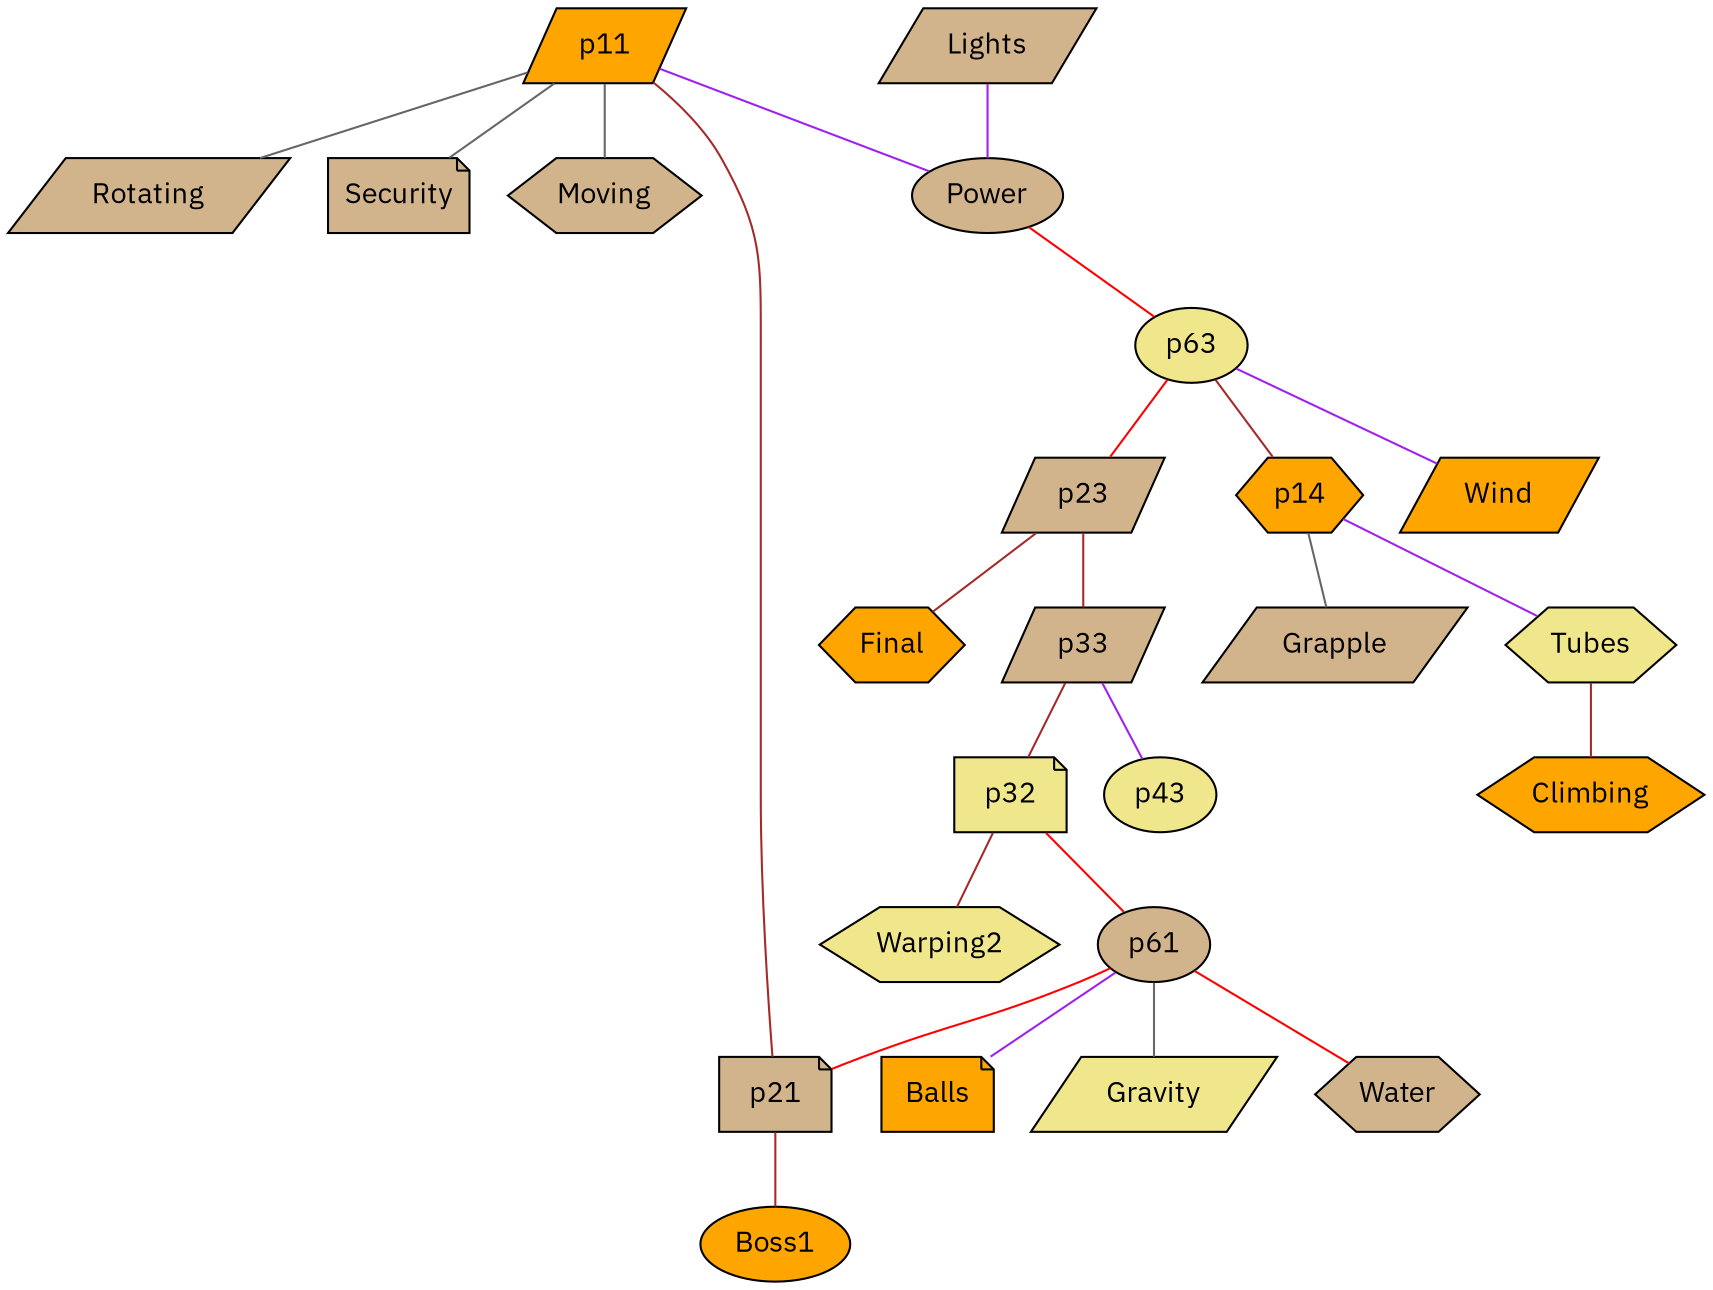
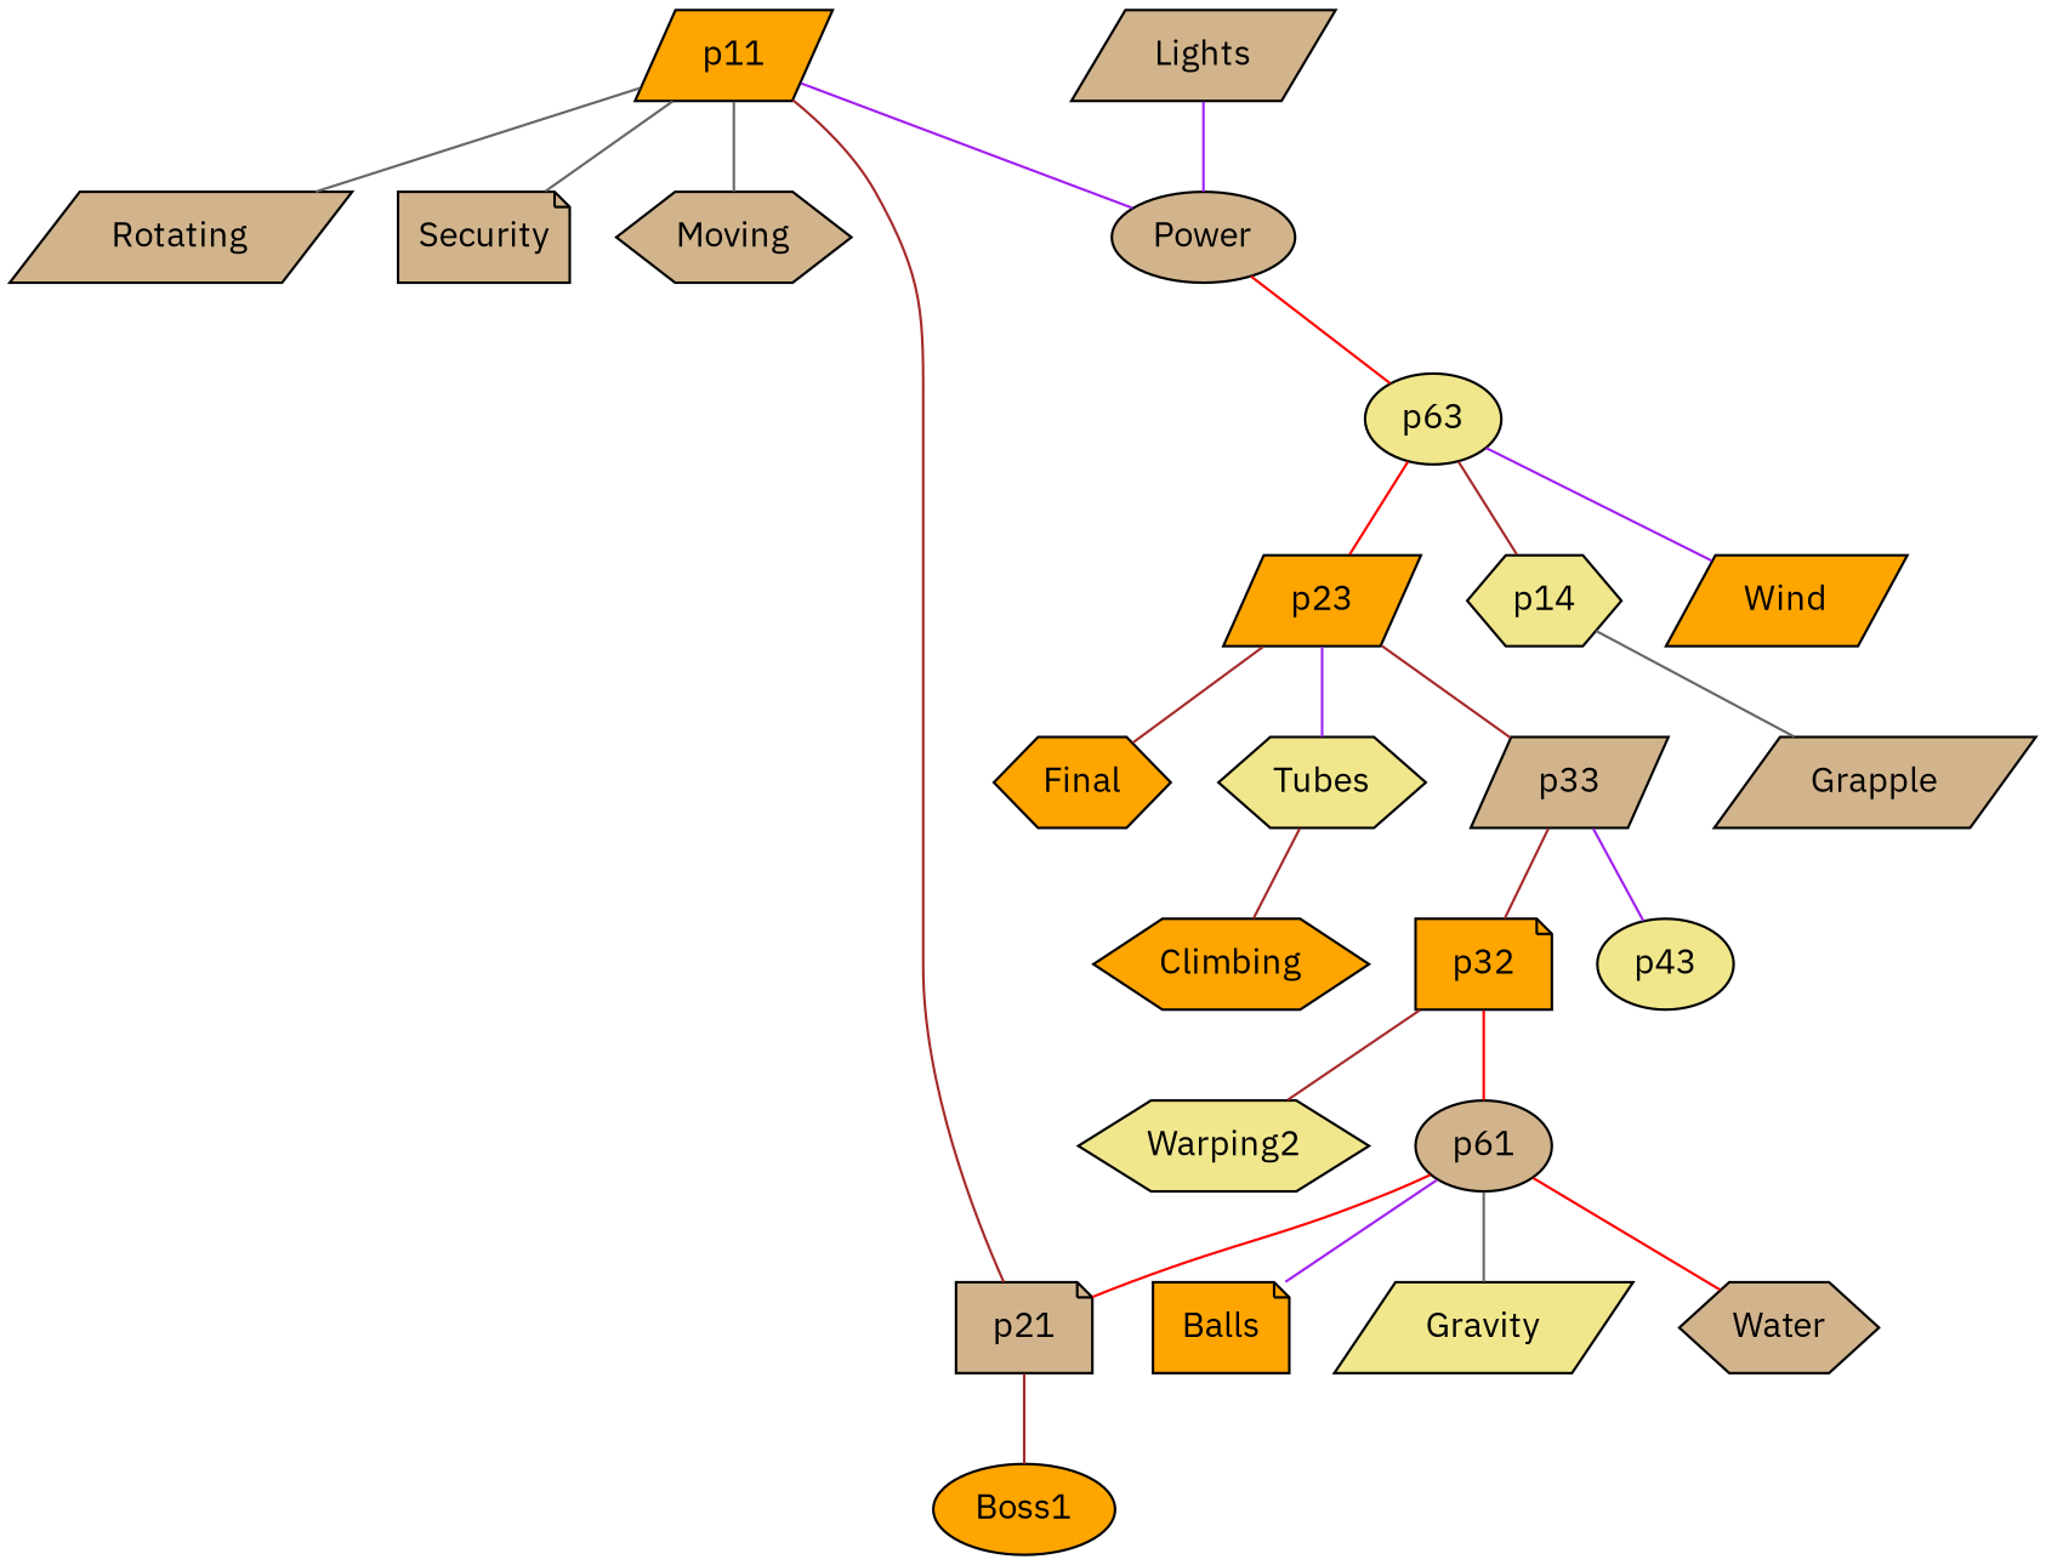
  graph {
    fontname="IBM Plex Sans"
    node [fillcolor=tan fontname="IBM Plex Sans" shape=parallelogram style=filled]
    edge [color=brown fontname="IBM Plex Sans"]
    n1 [label=Moving shape=hexagon]
    n2 [label=Rotating]
    n3 [fillcolor=orange label=Boss1 shape=ellipse]
    n4 [label=Water shape=hexagon]
    n5 [fillcolor=orange label=Balls shape=note]
    n6 [label=Security shape=note]
    p11 [fillcolor=orange]
    n8 [label=Power shape=ellipse]
    n9 [fillcolor=khaki label=p63 shape=ellipse]
    p21 [shape=note]
    n11 [label=p61 shape=ellipse]
    n12 [fillcolor=khaki label=Gravity]
    n13 [label=Lights]
    n14 [fillcolor=orange label=Wind]
-   p23
-   p14 [fillcolor=orange shape=hexagon]
+   p23 [fillcolor=orange]
+   p14 [fillcolor=khaki shape=hexagon]
    n17 [fillcolor=khaki label=Tubes shape=hexagon]
    n18 [fillcolor=orange label=Climbing shape=hexagon]
-   p32 [fillcolor=khaki shape=note]
+   p32 [fillcolor=orange shape=note]
    n20 [fillcolor=khaki label=Warping2 shape=hexagon]
    p33
    n22 [fillcolor=orange label=Final shape=hexagon]
    n23 [label=Grapple]
    p43 [fillcolor=khaki shape=ellipse]
    p11 -- n1 [color=gray40]
    p11 -- n2 [color=gray40]
    p11 -- n6 [color=gray40]
    p11 -- n8 [color=purple]
    n8 -- n9 [color=red]
    n9 -- n14 [color=purple]
    n9 -- p23 [color=red]
    n9 -- p14
    p21 -- n3
    p21 -- p11
    n11 -- n4 [color=red]
    n11 -- n5 [color=purple]
    n11 -- p21 [color=red]
    n11 -- n12 [color=gray40]
    n13 -- n8 [color=purple]
-   p14 -- n17 [color=purple]
+   p23 -- n17 [color=purple]
    p23 -- p33
    p23 -- n22
    p14 -- n23 [color=gray40]
    n17 -- n18
    p32 -- n11 [color=red]
    p32 -- n20
    p33 -- p32
    p33 -- p43 [color=purple]
  }
